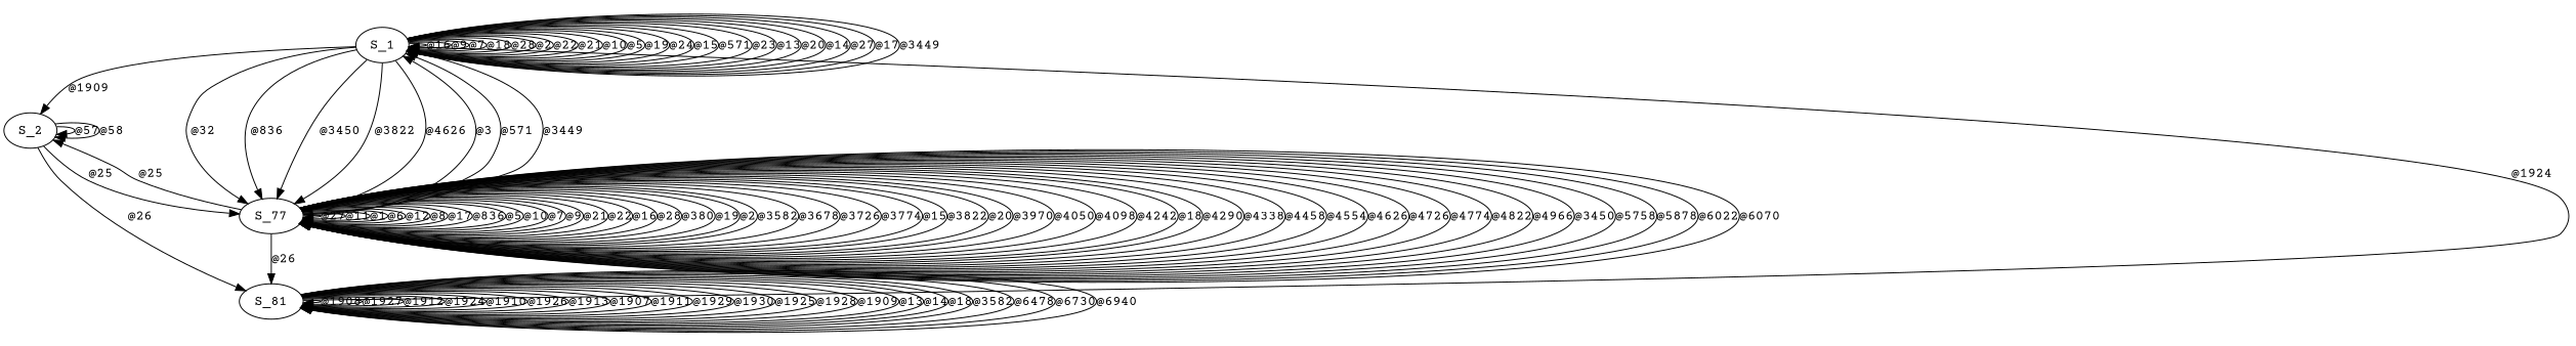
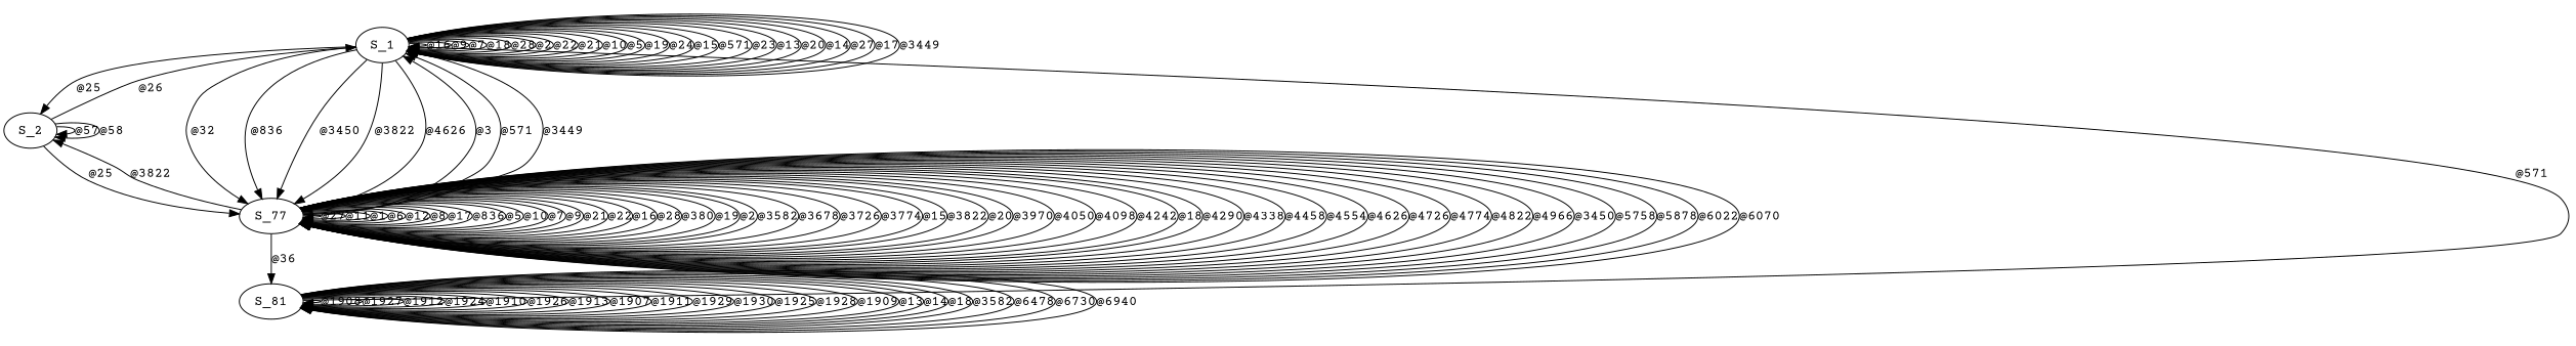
  digraph {
    fontname="Courier Prime"
    node [fontname="Courier Prime"]
    edge [fontname="Courier Prime"]
    S_1
    n2 [label=S_2]
    n3 [label=S_77]
    S_81
    S_1 -> S_1 [label="@16"]
    S_1 -> S_1 [label="@9"]
    S_1 -> S_1 [label="@7"]
    S_1 -> S_1 [label="@18"]
    S_1 -> S_1 [label="@28"]
    S_1 -> S_1 [label="@2"]
    S_1 -> S_1 [label="@22"]
    S_1 -> S_1 [label="@21"]
    S_1 -> S_1 [label="@10"]
    S_1 -> S_1 [label="@5"]
    S_1 -> S_1 [label="@19"]
    S_1 -> S_1 [label="@24"]
    S_1 -> S_1 [label="@15"]
    S_1 -> S_1 [label="@571"]
    S_1 -> S_1 [label="@23"]
    S_1 -> S_1 [label="@13"]
    S_1 -> S_1 [label="@20"]
    S_1 -> S_1 [label="@14"]
    S_1 -> S_1 [label="@27"]
    S_1 -> S_1 [label="@17"]
    S_1 -> S_1 [label="@3449"]
-   S_1 -> n2 [label="@1909"]
+   S_1 -> n2 [label="@25"]
    S_1 -> n3 [label="@32"]
    S_1 -> n3 [label="@836"]
    S_1 -> n3 [label="@3450"]
    S_1 -> n3 [label="@3822"]
    S_1 -> n3 [label="@4626"]
-   n2 -> S_81 [label="@26"]
+   n2 -> S_1 [label="@26"]
    n2 -> n2 [label="@57"]
    n2 -> n2 [label="@58"]
    n2 -> n3 [label="@25"]
    n3 -> S_1 [label="@3"]
    n3 -> S_1 [label="@571"]
    n3 -> S_1 [label="@3449"]
-   n3 -> n2 [label="@25"]
+   n3 -> n2 [label="@3822"]
    n3 -> n3 [label="@27"]
    n3 -> n3 [label="@11"]
    n3 -> n3 [label="@1"]
    n3 -> n3 [label="@6"]
    n3 -> n3 [label="@12"]
    n3 -> n3 [label="@8"]
    n3 -> n3 [label="@17"]
    n3 -> n3 [label="@836"]
    n3 -> n3 [label="@5"]
    n3 -> n3 [label="@10"]
    n3 -> n3 [label="@7"]
    n3 -> n3 [label="@9"]
    n3 -> n3 [label="@21"]
    n3 -> n3 [label="@22"]
    n3 -> n3 [label="@16"]
    n3 -> n3 [label="@28"]
    n3 -> n3 [label="@380"]
    n3 -> n3 [label="@19"]
    n3 -> n3 [label="@2"]
    n3 -> n3 [label="@3582"]
    n3 -> n3 [label="@3678"]
    n3 -> n3 [label="@3726"]
    n3 -> n3 [label="@3774"]
    n3 -> n3 [label="@15"]
    n3 -> n3 [label="@3822"]
    n3 -> n3 [label="@20"]
    n3 -> n3 [label="@3970"]
    n3 -> n3 [label="@4050"]
    n3 -> n3 [label="@4098"]
    n3 -> n3 [label="@4242"]
    n3 -> n3 [label="@18"]
    n3 -> n3 [label="@4290"]
    n3 -> n3 [label="@4338"]
    n3 -> n3 [label="@4458"]
    n3 -> n3 [label="@4554"]
    n3 -> n3 [label="@4626"]
    n3 -> n3 [label="@4726"]
    n3 -> n3 [label="@4774"]
    n3 -> n3 [label="@4822"]
    n3 -> n3 [label="@4966"]
    n3 -> n3 [label="@3450"]
    n3 -> n3 [label="@5758"]
    n3 -> n3 [label="@5878"]
    n3 -> n3 [label="@6022"]
    n3 -> n3 [label="@6070"]
-   n3 -> S_81 [label="@26"]
-   S_81 -> S_1 [label="@1924"]
+   n3 -> S_81 [label="@36"]
+   S_81 -> S_1 [label="@571"]
    S_81 -> S_81 [label="@1908"]
    S_81 -> S_81 [label="@1927"]
    S_81 -> S_81 [label="@1912"]
    S_81 -> S_81 [label="@1924"]
    S_81 -> S_81 [label="@1910"]
    S_81 -> S_81 [label="@1926"]
    S_81 -> S_81 [label="@1913"]
    S_81 -> S_81 [label="@1907"]
    S_81 -> S_81 [label="@1911"]
    S_81 -> S_81 [label="@1929"]
    S_81 -> S_81 [label="@1930"]
    S_81 -> S_81 [label="@1925"]
    S_81 -> S_81 [label="@1928"]
    S_81 -> S_81 [label="@1909"]
    S_81 -> S_81 [label="@13"]
    S_81 -> S_81 [label="@14"]
    S_81 -> S_81 [label="@18"]
    S_81 -> S_81 [label="@3582"]
    S_81 -> S_81 [label="@6478"]
    S_81 -> S_81 [label="@6730"]
    S_81 -> S_81 [label="@6940"]
  }
